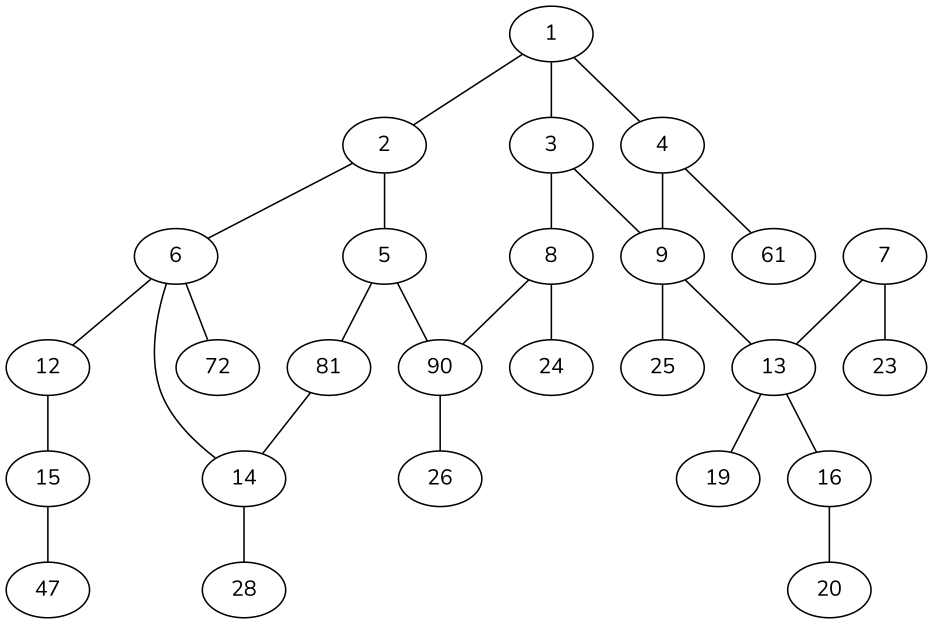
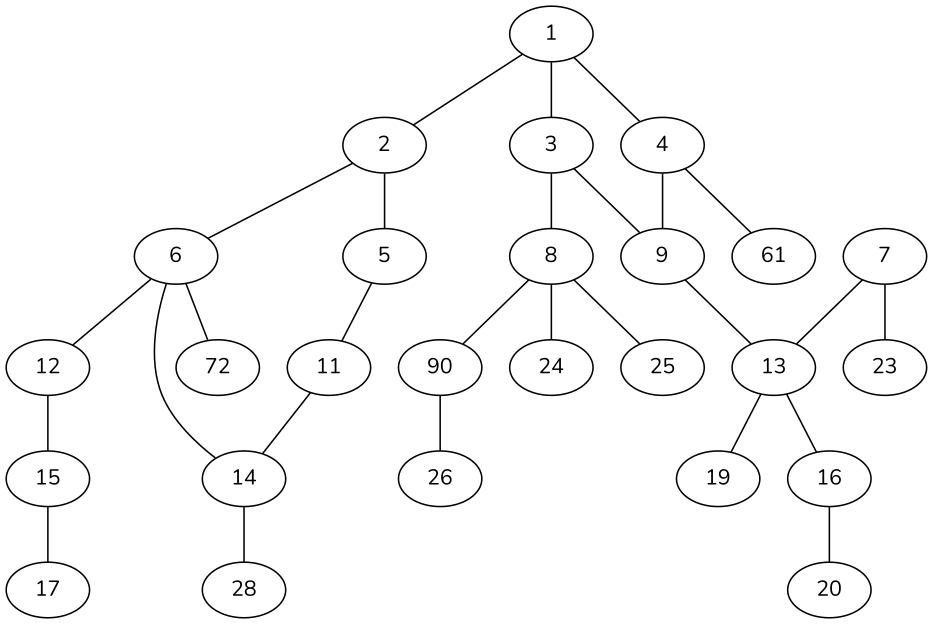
  graph {
    fontname=Nunito
    node [chem=C fontname=Nunito]
    edge [fontname=Nunito valence=1]
    1
    2
    3
    4
    5
    6
    8
    9
    n9 [chem=H label=61]
    n10 [label=90]
-   11 [label=81]
+   11
    12
    n13 [chem=H label=72]
    14
    7
    13
    23 [chem=H]
    24 [chem=H]
    25 [chem=H]
    26 [chem=H]
    15 [chem=N]
    16 [chem=N]
    19 [chem=O]
    28 [chem=H]
-   17 [chem=O label=47]
+   17 [chem=O]
    20 [chem=O]
    1 -- 2
    1 -- 3
    1 -- 4 [valence=2]
    2 -- 5 [valence=2]
    2 -- 6
    3 -- 8
    3 -- 9 [valence=2]
    4 -- 9
    4 -- n9
-   5 -- n10
    5 -- 11
    6 -- 12 [valence=2]
    6 -- n13
    6 -- 14
    8 -- n10 [valence=2]
    8 -- 24
    9 -- 13 [valence=2]
-   9 -- 25
+   8 -- 25
    n10 -- 26
    11 -- 14 [valence=2]
    12 -- 15
    14 -- 28
    7 -- 13
    7 -- 23
    13 -- 16
    13 -- 19 [valence=2]
    15 -- 17 [valence=2]
    16 -- 20
  }
